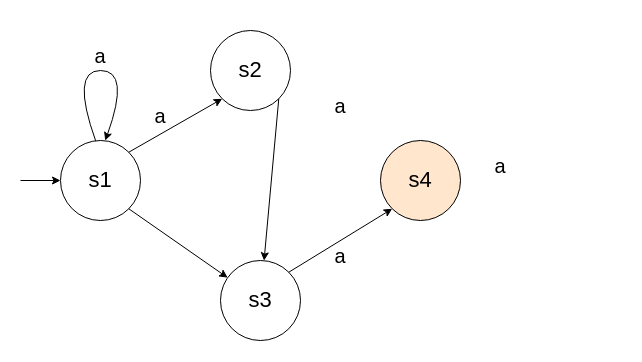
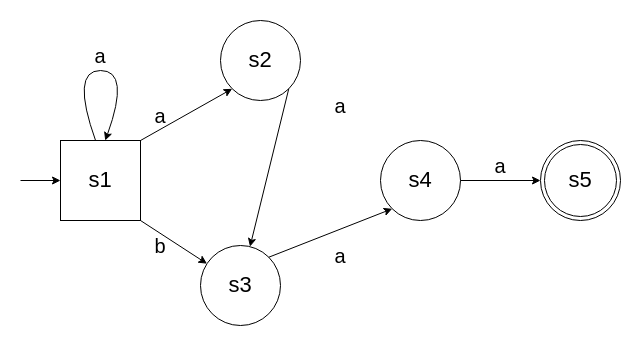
  <mxCell id="0" />
  <mxCell id="1" parent="0" />
- <mxCell id="2" value="&lt;font style=&quot;font-size: 22px;&quot;&gt;s1&lt;/font&gt;" style="ellipse;whiteSpace=wrap;html=1;aspect=fixed;" vertex="1" parent="1"><mxGeometry x="60" y="140" width="80" height="80" as="geometry" /></mxCell>
+ <mxCell id="2" value="&lt;font style=&quot;font-size: 22px;&quot;&gt;s1&lt;/font&gt;" style="whiteSpace=wrap;html=1;aspect=fixed;rounded=0;" vertex="1" parent="1"><mxGeometry x="60" y="140" width="80" height="80" as="geometry" /></mxCell>
  <mxCell id="3" value="" style="endArrow=classic;html=1;rounded=0;entryX=0;entryY=0.5;entryDx=0;entryDy=0;" edge="1" parent="1" target="2"><mxGeometry width="50" height="50" relative="1" as="geometry"><mxPoint x="20" y="180" as="sourcePoint" /><mxPoint x="430" y="420" as="targetPoint" /></mxGeometry></mxCell>
  <mxCell id="4" value="" style="curved=1;endArrow=classic;html=1;rounded=0;exitX=0.44;exitY=0.005;exitDx=0;exitDy=0;exitPerimeter=0;entryX=0.559;entryY=0.001;entryDx=0;entryDy=0;entryPerimeter=0;" edge="1" parent="1" source="2" target="2"><mxGeometry width="50" height="50" relative="1" as="geometry"><mxPoint x="380" y="470" as="sourcePoint" /><mxPoint x="430" y="420" as="targetPoint" /><Array as="points"><mxPoint x="70" y="70" /><mxPoint x="130" y="70" /></Array></mxGeometry></mxCell>
  <mxCell id="5" value="&lt;font style=&quot;font-size: 20px;&quot;&gt;a&lt;/font&gt;" style="text;html=1;strokeColor=none;fillColor=none;align=center;verticalAlign=middle;whiteSpace=wrap;rounded=0;" vertex="1" parent="1"><mxGeometry x="70" y="40" width="60" height="30" as="geometry" /></mxCell>
- <mxCell id="6" value="&lt;font style=&quot;font-size: 22px;&quot;&gt;s2&lt;/font&gt;" style="ellipse;whiteSpace=wrap;html=1;aspect=fixed;" vertex="1" parent="1"><mxGeometry x="210" y="30" width="80" height="80" as="geometry" /></mxCell>
- <mxCell id="7" value="&lt;font style=&quot;font-size: 22px;&quot;&gt;s3&lt;/font&gt;" style="ellipse;whiteSpace=wrap;html=1;aspect=fixed;" vertex="1" parent="1"><mxGeometry x="220" y="260" width="80" height="80" as="geometry" /></mxCell>
+ <mxCell id="6" value="&lt;font style=&quot;font-size: 22px;&quot;&gt;s2&lt;/font&gt;" style="ellipse;whiteSpace=wrap;html=1;aspect=fixed;" vertex="1" parent="1"><mxGeometry x="220" y="20" width="80" height="80" as="geometry" /></mxCell>
+ <mxCell id="7" value="&lt;font style=&quot;font-size: 22px;&quot;&gt;s3&lt;/font&gt;" style="ellipse;whiteSpace=wrap;html=1;aspect=fixed;" vertex="1" parent="1"><mxGeometry x="200" y="245" width="80" height="80" as="geometry" /></mxCell>
  <mxCell id="8" value="" style="endArrow=classic;html=1;rounded=0;exitX=1;exitY=0;exitDx=0;exitDy=0;entryX=0;entryY=1;entryDx=0;entryDy=0;" edge="1" parent="1" source="2" target="6"><mxGeometry width="50" height="50" relative="1" as="geometry"><mxPoint x="330" y="260" as="sourcePoint" /><mxPoint x="380" y="210" as="targetPoint" /></mxGeometry></mxCell>
  <mxCell id="9" value="" style="endArrow=classic;html=1;rounded=0;exitX=1;exitY=1;exitDx=0;exitDy=0;" edge="1" parent="1" source="2" target="7"><mxGeometry width="50" height="50" relative="1" as="geometry"><mxPoint x="330" y="260" as="sourcePoint" /><mxPoint x="380" y="210" as="targetPoint" /></mxGeometry></mxCell>
  <mxCell id="10" value="&lt;font style=&quot;font-size: 20px;&quot;&gt;a&lt;/font&gt;" style="text;html=1;strokeColor=none;fillColor=none;align=center;verticalAlign=middle;whiteSpace=wrap;rounded=0;" vertex="1" parent="1"><mxGeometry x="130" y="100" width="60" height="30" as="geometry" /></mxCell>
- <mxCell id="12" value="&lt;div&gt;&lt;font style=&quot;font-size: 22px;&quot;&gt;s4&lt;/font&gt;&lt;/div&gt;" style="ellipse;whiteSpace=wrap;html=1;aspect=fixed;fillColor=#ffe6cc;" vertex="1" parent="1"><mxGeometry x="380" y="140" width="80" height="80" as="geometry" /></mxCell>
+ <mxCell id="11" value="&lt;font style=&quot;font-size: 20px;&quot;&gt;b&lt;/font&gt;" style="text;html=1;strokeColor=none;fillColor=none;align=center;verticalAlign=middle;whiteSpace=wrap;rounded=0;" vertex="1" parent="1"><mxGeometry x="130" y="230" width="60" height="30" as="geometry" /></mxCell>
+ <mxCell id="12" value="&lt;div&gt;&lt;font style=&quot;font-size: 22px;&quot;&gt;s4&lt;/font&gt;&lt;/div&gt;" style="ellipse;whiteSpace=wrap;html=1;aspect=fixed;" vertex="1" parent="1"><mxGeometry x="380" y="140" width="80" height="80" as="geometry" /></mxCell>
+ <mxCell id="13" value="&lt;font style=&quot;font-size: 22px;&quot;&gt;s5&lt;/font&gt;" style="ellipse;shape=doubleEllipse;whiteSpace=wrap;html=1;aspect=fixed;" vertex="1" parent="1"><mxGeometry x="540" y="140" width="80" height="80" as="geometry" /></mxCell>
  <mxCell id="14" value="" style="endArrow=classic;html=1;rounded=0;exitX=1;exitY=1;exitDx=0;exitDy=0;" edge="1" parent="1" source="6" target="7"><mxGeometry width="50" height="50" relative="1" as="geometry"><mxPoint x="410" y="270" as="sourcePoint" /><mxPoint x="390" y="110" as="targetPoint" /></mxGeometry></mxCell>
  <mxCell id="15" value="" style="endArrow=classic;html=1;rounded=0;exitX=1;exitY=0;exitDx=0;exitDy=0;entryX=0;entryY=1;entryDx=0;entryDy=0;" edge="1" parent="1" source="7" target="12"><mxGeometry width="50" height="50" relative="1" as="geometry"><mxPoint x="410" y="270" as="sourcePoint" /><mxPoint x="460" y="220" as="targetPoint" /></mxGeometry></mxCell>
+ <mxCell id="16" value="" style="endArrow=classic;html=1;rounded=0;exitX=1;exitY=0.5;exitDx=0;exitDy=0;entryX=0;entryY=0.5;entryDx=0;entryDy=0;" edge="1" parent="1" source="12" target="13"><mxGeometry width="50" height="50" relative="1" as="geometry"><mxPoint x="410" y="270" as="sourcePoint" /><mxPoint x="460" y="220" as="targetPoint" /></mxGeometry></mxCell>
  <mxCell id="17" value="&lt;font style=&quot;font-size: 20px;&quot;&gt;a&lt;/font&gt;" style="text;html=1;strokeColor=none;fillColor=none;align=center;verticalAlign=middle;whiteSpace=wrap;rounded=0;" vertex="1" parent="1"><mxGeometry x="310" y="240" width="60" height="30" as="geometry" /></mxCell>
  <mxCell id="18" value="&lt;font style=&quot;font-size: 20px;&quot;&gt;a&lt;/font&gt;" style="text;html=1;strokeColor=none;fillColor=none;align=center;verticalAlign=middle;whiteSpace=wrap;rounded=0;" vertex="1" parent="1"><mxGeometry x="310" y="90" width="60" height="30" as="geometry" /></mxCell>
  <mxCell id="19" value="&lt;font style=&quot;font-size: 20px;&quot;&gt;a&lt;/font&gt;" style="text;html=1;strokeColor=none;fillColor=none;align=center;verticalAlign=middle;whiteSpace=wrap;rounded=0;" vertex="1" parent="1"><mxGeometry x="470" y="150" width="60" height="30" as="geometry" /></mxCell>
